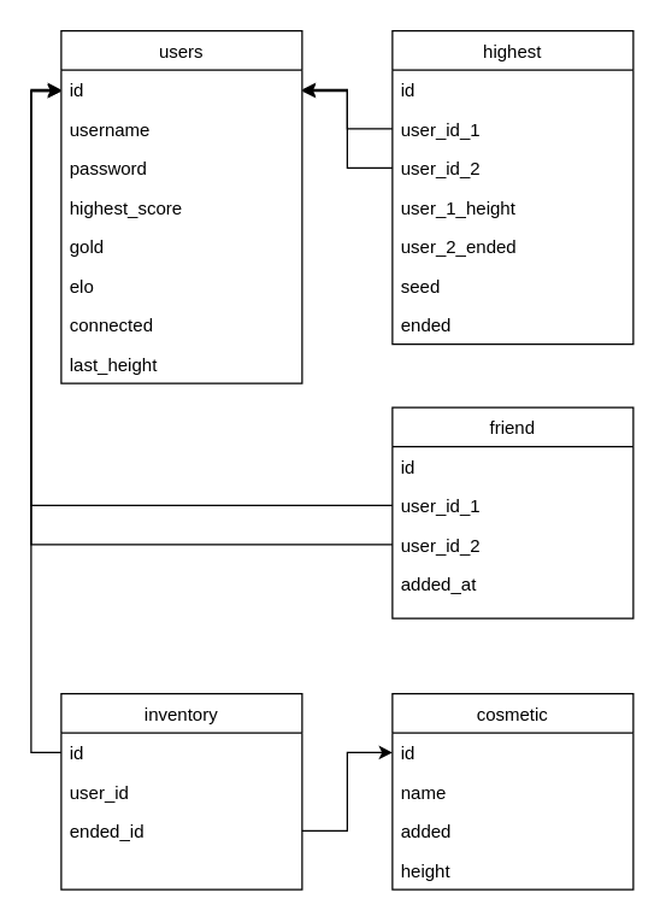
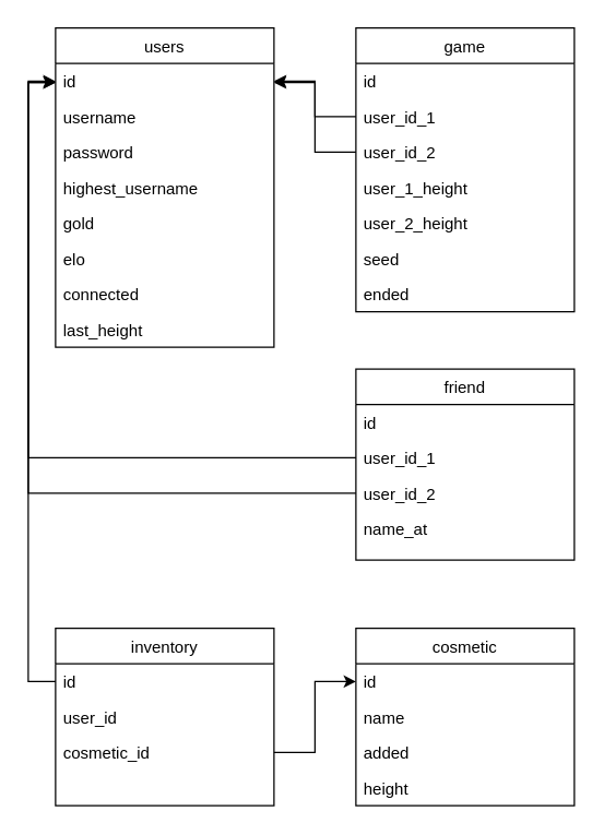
  <mxCell id="0" />
  <mxCell id="1" parent="0" />
- <mxCell id="2" value="highest" style="swimlane;fontStyle=0;align=center;verticalAlign=top;childLayout=stackLayout;horizontal=1;startSize=26;horizontalStack=0;resizeParent=1;resizeLast=0;collapsible=1;marginBottom=0;rounded=0;shadow=0;strokeWidth=1;" vertex="1" parent="1"><mxGeometry x="260" y="20" width="160" height="208" as="geometry"><mxRectangle x="550" y="140" width="160" height="26" as="alternateBounds" /></mxGeometry></mxCell>
+ <mxCell id="2" value="game" style="swimlane;fontStyle=0;align=center;verticalAlign=top;childLayout=stackLayout;horizontal=1;startSize=26;horizontalStack=0;resizeParent=1;resizeLast=0;collapsible=1;marginBottom=0;rounded=0;shadow=0;strokeWidth=1;" vertex="1" parent="1"><mxGeometry x="260" y="20" width="160" height="208" as="geometry"><mxRectangle x="550" y="140" width="160" height="26" as="alternateBounds" /></mxGeometry></mxCell>
  <mxCell id="3" value="id" style="text;align=left;verticalAlign=top;spacingLeft=4;spacingRight=4;overflow=hidden;rotatable=0;points=[[0,0.5],[1,0.5]];portConstraint=eastwest;rounded=0;shadow=0;html=0;" parent="2" vertex="1"><mxGeometry y="26" width="160" height="26" as="geometry" /></mxCell>
  <mxCell id="4" value="user_id_1" style="text;align=left;verticalAlign=top;spacingLeft=4;spacingRight=4;overflow=hidden;rotatable=0;points=[[0,0.5],[1,0.5]];portConstraint=eastwest;rounded=0;shadow=0;html=0;" vertex="1" parent="2"><mxGeometry y="52" width="160" height="26" as="geometry" /></mxCell>
  <mxCell id="5" value="user_id_2" style="text;align=left;verticalAlign=top;spacingLeft=4;spacingRight=4;overflow=hidden;rotatable=0;points=[[0,0.5],[1,0.5]];portConstraint=eastwest;rounded=0;shadow=0;html=0;" vertex="1" parent="2"><mxGeometry y="78" width="160" height="26" as="geometry" /></mxCell>
  <mxCell id="6" value="user_1_height" style="text;align=left;verticalAlign=top;spacingLeft=4;spacingRight=4;overflow=hidden;rotatable=0;points=[[0,0.5],[1,0.5]];portConstraint=eastwest;rounded=0;shadow=0;html=0;" vertex="1" parent="2"><mxGeometry y="104" width="160" height="26" as="geometry" /></mxCell>
- <mxCell id="7" value="user_2_ended" style="text;align=left;verticalAlign=top;spacingLeft=4;spacingRight=4;overflow=hidden;rotatable=0;points=[[0,0.5],[1,0.5]];portConstraint=eastwest;rounded=0;shadow=0;html=0;" vertex="1" parent="2"><mxGeometry y="130" width="160" height="26" as="geometry" /></mxCell>
+ <mxCell id="7" value="user_2_height" style="text;align=left;verticalAlign=top;spacingLeft=4;spacingRight=4;overflow=hidden;rotatable=0;points=[[0,0.5],[1,0.5]];portConstraint=eastwest;rounded=0;shadow=0;html=0;" vertex="1" parent="2"><mxGeometry y="130" width="160" height="26" as="geometry" /></mxCell>
  <mxCell id="8" value="seed" style="text;align=left;verticalAlign=top;spacingLeft=4;spacingRight=4;overflow=hidden;rotatable=0;points=[[0,0.5],[1,0.5]];portConstraint=eastwest;rounded=0;shadow=0;html=0;" vertex="1" parent="2"><mxGeometry y="156" width="160" height="26" as="geometry" /></mxCell>
  <mxCell id="9" value="ended" style="text;align=left;verticalAlign=top;spacingLeft=4;spacingRight=4;overflow=hidden;rotatable=0;points=[[0,0.5],[1,0.5]];portConstraint=eastwest;rounded=0;shadow=0;html=0;" vertex="1" parent="2"><mxGeometry y="182" width="160" height="26" as="geometry" /></mxCell>
  <mxCell id="10" value="inventory" style="swimlane;fontStyle=0;align=center;verticalAlign=top;childLayout=stackLayout;horizontal=1;startSize=26;horizontalStack=0;resizeParent=1;resizeLast=0;collapsible=1;marginBottom=0;rounded=0;shadow=0;strokeWidth=1;" vertex="1" parent="1"><mxGeometry x="40" y="460" width="160" height="130" as="geometry"><mxRectangle x="550" y="140" width="160" height="26" as="alternateBounds" /></mxGeometry></mxCell>
  <mxCell id="11" value="id" style="text;align=left;verticalAlign=top;spacingLeft=4;spacingRight=4;overflow=hidden;rotatable=0;points=[[0,0.5],[1,0.5]];portConstraint=eastwest;rounded=0;shadow=0;html=0;" vertex="1" parent="10"><mxGeometry y="26" width="160" height="26" as="geometry" /></mxCell>
  <mxCell id="12" value="user_id" style="text;align=left;verticalAlign=top;spacingLeft=4;spacingRight=4;overflow=hidden;rotatable=0;points=[[0,0.5],[1,0.5]];portConstraint=eastwest;rounded=0;shadow=0;html=0;" vertex="1" parent="10"><mxGeometry y="52" width="160" height="26" as="geometry" /></mxCell>
- <mxCell id="13" value="ended_id" style="text;align=left;verticalAlign=top;spacingLeft=4;spacingRight=4;overflow=hidden;rotatable=0;points=[[0,0.5],[1,0.5]];portConstraint=eastwest;rounded=0;shadow=0;html=0;" vertex="1" parent="10"><mxGeometry y="78" width="160" height="26" as="geometry" /></mxCell>
+ <mxCell id="13" value="cosmetic_id" style="text;align=left;verticalAlign=top;spacingLeft=4;spacingRight=4;overflow=hidden;rotatable=0;points=[[0,0.5],[1,0.5]];portConstraint=eastwest;rounded=0;shadow=0;html=0;" vertex="1" parent="10"><mxGeometry y="78" width="160" height="26" as="geometry" /></mxCell>
  <mxCell id="14" value="friend" style="swimlane;fontStyle=0;align=center;verticalAlign=top;childLayout=stackLayout;horizontal=1;startSize=26;horizontalStack=0;resizeParent=1;resizeLast=0;collapsible=1;marginBottom=0;rounded=0;shadow=0;strokeWidth=1;" vertex="1" parent="1"><mxGeometry x="260" y="270" width="160" height="140" as="geometry"><mxRectangle x="550" y="140" width="160" height="26" as="alternateBounds" /></mxGeometry></mxCell>
  <mxCell id="15" value="id" style="text;align=left;verticalAlign=top;spacingLeft=4;spacingRight=4;overflow=hidden;rotatable=0;points=[[0,0.5],[1,0.5]];portConstraint=eastwest;rounded=0;shadow=0;html=0;" vertex="1" parent="14"><mxGeometry y="26" width="160" height="26" as="geometry" /></mxCell>
  <mxCell id="16" value="user_id_1" style="text;align=left;verticalAlign=top;spacingLeft=4;spacingRight=4;overflow=hidden;rotatable=0;points=[[0,0.5],[1,0.5]];portConstraint=eastwest;rounded=0;shadow=0;html=0;" vertex="1" parent="14"><mxGeometry y="52" width="160" height="26" as="geometry" /></mxCell>
  <mxCell id="17" value="user_id_2" style="text;align=left;verticalAlign=top;spacingLeft=4;spacingRight=4;overflow=hidden;rotatable=0;points=[[0,0.5],[1,0.5]];portConstraint=eastwest;rounded=0;shadow=0;html=0;" vertex="1" parent="14"><mxGeometry y="78" width="160" height="26" as="geometry" /></mxCell>
- <mxCell id="18" value="added_at" style="text;align=left;verticalAlign=top;spacingLeft=4;spacingRight=4;overflow=hidden;rotatable=0;points=[[0,0.5],[1,0.5]];portConstraint=eastwest;rounded=0;shadow=0;html=0;" vertex="1" parent="14"><mxGeometry y="104" width="160" height="26" as="geometry" /></mxCell>
+ <mxCell id="18" value="name_at" style="text;align=left;verticalAlign=top;spacingLeft=4;spacingRight=4;overflow=hidden;rotatable=0;points=[[0,0.5],[1,0.5]];portConstraint=eastwest;rounded=0;shadow=0;html=0;" vertex="1" parent="14"><mxGeometry y="104" width="160" height="26" as="geometry" /></mxCell>
  <mxCell id="19" value="cosmetic" style="swimlane;fontStyle=0;align=center;verticalAlign=top;childLayout=stackLayout;horizontal=1;startSize=26;horizontalStack=0;resizeParent=1;resizeLast=0;collapsible=1;marginBottom=0;rounded=0;shadow=0;strokeWidth=1;" vertex="1" parent="1"><mxGeometry x="260" y="460" width="160" height="130" as="geometry"><mxRectangle x="550" y="140" width="160" height="26" as="alternateBounds" /></mxGeometry></mxCell>
  <mxCell id="20" value="id" style="text;align=left;verticalAlign=top;spacingLeft=4;spacingRight=4;overflow=hidden;rotatable=0;points=[[0,0.5],[1,0.5]];portConstraint=eastwest;rounded=0;shadow=0;html=0;" vertex="1" parent="19"><mxGeometry y="26" width="160" height="26" as="geometry" /></mxCell>
  <mxCell id="21" value="name" style="text;align=left;verticalAlign=top;spacingLeft=4;spacingRight=4;overflow=hidden;rotatable=0;points=[[0,0.5],[1,0.5]];portConstraint=eastwest;rounded=0;shadow=0;html=0;" vertex="1" parent="19"><mxGeometry y="52" width="160" height="26" as="geometry" /></mxCell>
  <mxCell id="22" value="added" style="text;align=left;verticalAlign=top;spacingLeft=4;spacingRight=4;overflow=hidden;rotatable=0;points=[[0,0.5],[1,0.5]];portConstraint=eastwest;rounded=0;shadow=0;html=0;" vertex="1" parent="19"><mxGeometry y="78" width="160" height="26" as="geometry" /></mxCell>
  <mxCell id="23" value="height" style="text;align=left;verticalAlign=top;spacingLeft=4;spacingRight=4;overflow=hidden;rotatable=0;points=[[0,0.5],[1,0.5]];portConstraint=eastwest;rounded=0;shadow=0;html=0;" vertex="1" parent="19"><mxGeometry y="104" width="160" height="26" as="geometry" /></mxCell>
  <mxCell id="24" value="users" style="swimlane;fontStyle=0;align=center;verticalAlign=top;childLayout=stackLayout;horizontal=1;startSize=26;horizontalStack=0;resizeParent=1;resizeLast=0;collapsible=1;marginBottom=0;rounded=0;shadow=0;strokeWidth=1;" vertex="1" parent="1"><mxGeometry x="40" y="20" width="160" height="234" as="geometry"><mxRectangle x="550" y="140" width="160" height="26" as="alternateBounds" /></mxGeometry></mxCell>
  <mxCell id="25" value="id" style="text;align=left;verticalAlign=top;spacingLeft=4;spacingRight=4;overflow=hidden;rotatable=0;points=[[0,0.5],[1,0.5]];portConstraint=eastwest;rounded=0;shadow=0;html=0;" vertex="1" parent="24"><mxGeometry y="26" width="160" height="26" as="geometry" /></mxCell>
  <mxCell id="26" value="username" style="text;align=left;verticalAlign=top;spacingLeft=4;spacingRight=4;overflow=hidden;rotatable=0;points=[[0,0.5],[1,0.5]];portConstraint=eastwest;rounded=0;shadow=0;html=0;" vertex="1" parent="24"><mxGeometry y="52" width="160" height="26" as="geometry" /></mxCell>
  <mxCell id="27" value="password" style="text;align=left;verticalAlign=top;spacingLeft=4;spacingRight=4;overflow=hidden;rotatable=0;points=[[0,0.5],[1,0.5]];portConstraint=eastwest;rounded=0;shadow=0;html=0;" vertex="1" parent="24"><mxGeometry y="78" width="160" height="26" as="geometry" /></mxCell>
- <mxCell id="28" value="highest_score" style="text;align=left;verticalAlign=top;spacingLeft=4;spacingRight=4;overflow=hidden;rotatable=0;points=[[0,0.5],[1,0.5]];portConstraint=eastwest;rounded=0;shadow=0;html=0;" vertex="1" parent="24"><mxGeometry y="104" width="160" height="26" as="geometry" /></mxCell>
+ <mxCell id="28" value="highest_username" style="text;align=left;verticalAlign=top;spacingLeft=4;spacingRight=4;overflow=hidden;rotatable=0;points=[[0,0.5],[1,0.5]];portConstraint=eastwest;rounded=0;shadow=0;html=0;" vertex="1" parent="24"><mxGeometry y="104" width="160" height="26" as="geometry" /></mxCell>
  <mxCell id="29" value="gold" style="text;align=left;verticalAlign=top;spacingLeft=4;spacingRight=4;overflow=hidden;rotatable=0;points=[[0,0.5],[1,0.5]];portConstraint=eastwest;rounded=0;shadow=0;html=0;" vertex="1" parent="24"><mxGeometry y="130" width="160" height="26" as="geometry" /></mxCell>
  <mxCell id="30" value="elo" style="text;align=left;verticalAlign=top;spacingLeft=4;spacingRight=4;overflow=hidden;rotatable=0;points=[[0,0.5],[1,0.5]];portConstraint=eastwest;rounded=0;shadow=0;html=0;" vertex="1" parent="24"><mxGeometry y="156" width="160" height="26" as="geometry" /></mxCell>
  <mxCell id="31" value="connected" style="text;align=left;verticalAlign=top;spacingLeft=4;spacingRight=4;overflow=hidden;rotatable=0;points=[[0,0.5],[1,0.5]];portConstraint=eastwest;rounded=0;shadow=0;html=0;" vertex="1" parent="24"><mxGeometry y="182" width="160" height="26" as="geometry" /></mxCell>
  <mxCell id="32" value="last_height" style="text;align=left;verticalAlign=top;spacingLeft=4;spacingRight=4;overflow=hidden;rotatable=0;points=[[0,0.5],[1,0.5]];portConstraint=eastwest;rounded=0;shadow=0;html=0;" vertex="1" parent="24"><mxGeometry y="208" width="160" height="26" as="geometry" /></mxCell>
  <mxCell id="33" style="edgeStyle=orthogonalEdgeStyle;rounded=0;orthogonalLoop=1;jettySize=auto;html=1;exitX=1;exitY=0.5;exitDx=0;exitDy=0;entryX=0;entryY=0.5;entryDx=0;entryDy=0;" edge="1" parent="1" source="13" target="20"><mxGeometry relative="1" as="geometry" /></mxCell>
  <mxCell id="34" style="edgeStyle=orthogonalEdgeStyle;rounded=0;orthogonalLoop=1;jettySize=auto;html=1;exitX=0;exitY=0.5;exitDx=0;exitDy=0;entryX=1;entryY=0.5;entryDx=0;entryDy=0;" edge="1" parent="1" source="4" target="25"><mxGeometry relative="1" as="geometry" /></mxCell>
  <mxCell id="35" style="edgeStyle=orthogonalEdgeStyle;rounded=0;orthogonalLoop=1;jettySize=auto;html=1;exitX=0;exitY=0.5;exitDx=0;exitDy=0;" edge="1" parent="1" source="5"><mxGeometry relative="1" as="geometry"><mxPoint x="200" y="60" as="targetPoint" /><Array as="points"><mxPoint x="230" y="111" /><mxPoint x="230" y="60" /></Array></mxGeometry></mxCell>
  <mxCell id="36" style="edgeStyle=orthogonalEdgeStyle;rounded=0;orthogonalLoop=1;jettySize=auto;html=1;exitX=0;exitY=0.5;exitDx=0;exitDy=0;entryX=0;entryY=0.5;entryDx=0;entryDy=0;" edge="1" parent="1" source="16" target="25"><mxGeometry relative="1" as="geometry" /></mxCell>
  <mxCell id="37" style="edgeStyle=orthogonalEdgeStyle;rounded=0;orthogonalLoop=1;jettySize=auto;html=1;exitX=0;exitY=0.5;exitDx=0;exitDy=0;" edge="1" parent="1" source="17"><mxGeometry relative="1" as="geometry"><mxPoint x="40" y="60" as="targetPoint" /><Array as="points"><mxPoint x="20" y="361" /><mxPoint x="20" y="60" /></Array></mxGeometry></mxCell>
  <mxCell id="38" style="edgeStyle=orthogonalEdgeStyle;rounded=0;orthogonalLoop=1;jettySize=auto;html=1;exitX=0;exitY=0.5;exitDx=0;exitDy=0;" edge="1" parent="1" source="11"><mxGeometry relative="1" as="geometry"><mxPoint x="40" y="60" as="targetPoint" /><Array as="points"><mxPoint x="20" y="499" /><mxPoint x="20" y="60" /></Array></mxGeometry></mxCell>
